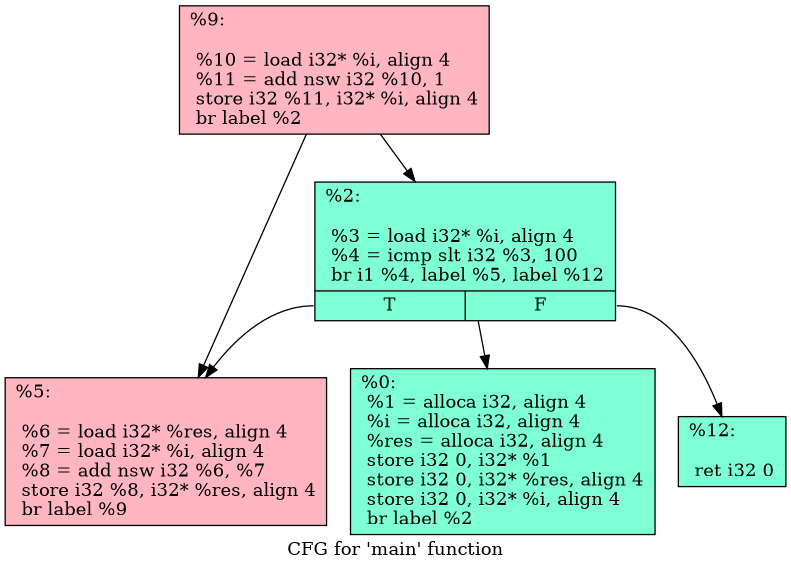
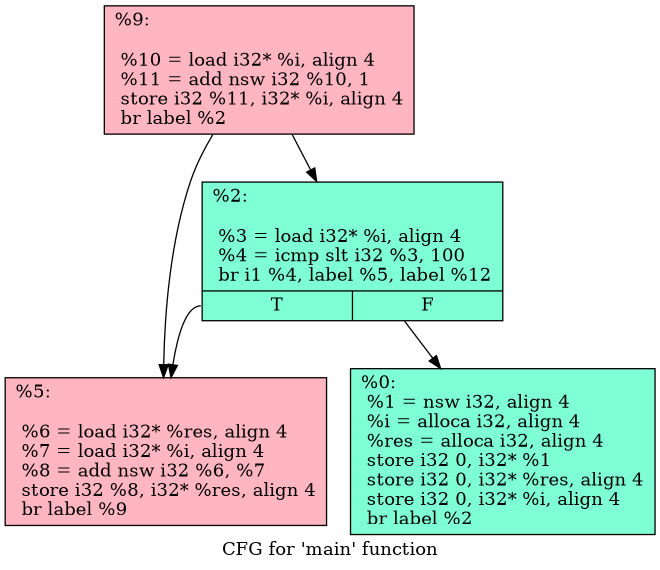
  digraph {
    label="CFG for 'main' function"
    node [fillcolor=aquamarine shape=record style=filled]
-   n1 [label="{%0:\l  %1 = alloca i32, align 4\l  %i = alloca i32, align 4\l  %res = alloca i32, align 4\l  store i32 0, i32* %1\l  store i32 0, i32* %res, align 4\l  store i32 0, i32* %i, align 4\l  br label %2\l}"]
+   n1 [label="{%0:\l  %1 = nsw i32, align 4\l  %i = alloca i32, align 4\l  %res = alloca i32, align 4\l  store i32 0, i32* %1\l  store i32 0, i32* %res, align 4\l  store i32 0, i32* %i, align 4\l  br label %2\l}"]
    n2 [label="{%2:\l\l  %3 = load i32* %i, align 4\l  %4 = icmp slt i32 %3, 100\l  br i1 %4, label %5, label %12\l|{<s0>T|<s1>F}}"]
    n3 [fillcolor=lightpink label="{%5:\l\l  %6 = load i32* %res, align 4\l  %7 = load i32* %i, align 4\l  %8 = add nsw i32 %6, %7\l  store i32 %8, i32* %res, align 4\l  br label %9\l}"]
-   n4 [label="{%12:\l\l  ret i32 0\l}"]
    n5 [fillcolor=lightpink label="{%9:\l\l  %10 = load i32* %i, align 4\l  %11 = add nsw i32 %10, 1\l  store i32 %11, i32* %i, align 4\l  br label %2\l}"]
    n2 -> n1
    n2 -> n3 [tailport=s0]
-   n2 -> n4 [tailport=s1]
    n5 -> n2
    n5 -> n3
  }
